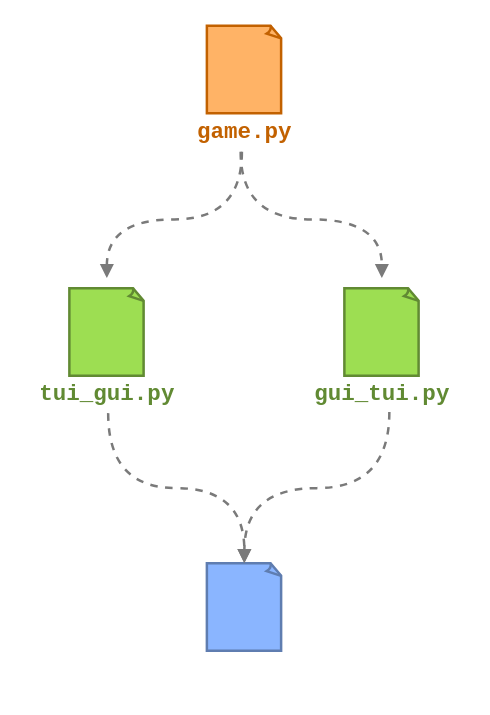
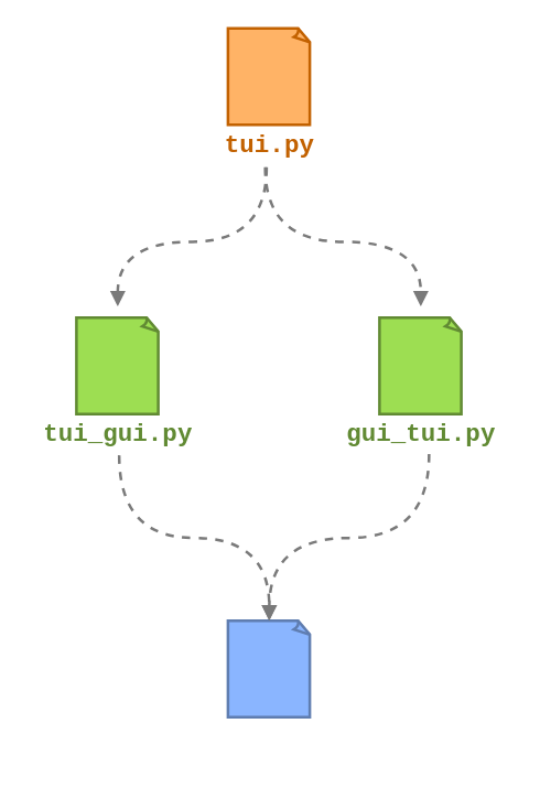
  <mxCell id="0" />
  <mxCell id="1" parent="0" />
  <mxCell id="2" value="" style="group;" vertex="1" connectable="0" parent="1"><mxGeometry x="150" y="20" width="90" height="100" as="geometry" /></mxCell>
  <mxCell id="3" value="" style="whiteSpace=wrap;html=1;shape=mxgraph.basic.document;fontStyle=1;strokeWidth=2;fillColor=#FFB366;strokeColor=#C26100;" vertex="1" parent="2"><mxGeometry x="15" width="60" height="70" as="geometry" /></mxCell>
- <mxCell id="4" value="game.py" style="text;html=1;align=center;verticalAlign=middle;resizable=0;points=[];autosize=1;fontSize=18;fontFamily=Courier New;fontStyle=1;fontColor=#C26100;" vertex="1" parent="2"><mxGeometry y="70" width="90" height="30" as="geometry" /></mxCell>
+ <mxCell id="4" value="tui.py" style="text;html=1;align=center;verticalAlign=middle;resizable=0;points=[];autosize=1;fontSize=18;fontFamily=Courier New;fontStyle=1;fontColor=#C26100;" vertex="1" parent="2"><mxGeometry y="70" width="90" height="30" as="geometry" /></mxCell>
  <mxCell id="5" value="" style="group;" vertex="1" connectable="0" parent="1"><mxGeometry x="150" y="450" width="90" height="100" as="geometry" /></mxCell>
  <mxCell id="6" value="" style="whiteSpace=wrap;html=1;shape=mxgraph.basic.document;fontStyle=1;strokeWidth=2;fillColor=#8AB5FF;strokeColor=#5F7DB0;" vertex="1" parent="5"><mxGeometry x="15" width="60" height="70" as="geometry" /></mxCell>
  <mxCell id="7" value="" style="group;" vertex="1" connectable="0" parent="1"><mxGeometry x="40" y="230" width="110" height="100" as="geometry" /></mxCell>
  <mxCell id="8" value="" style="whiteSpace=wrap;html=1;shape=mxgraph.basic.document;fontStyle=1;strokeWidth=2;fillColor=#9DDE52;strokeColor=#618A33;" vertex="1" parent="7"><mxGeometry x="15" width="60" height="70" as="geometry" /></mxCell>
  <mxCell id="9" value="tui_gui.py" style="text;html=1;align=center;verticalAlign=middle;resizable=0;points=[];autosize=1;fontSize=18;fontFamily=Courier New;fontStyle=1;fontColor=#618A33;" vertex="1" parent="7"><mxGeometry x="-20" y="70" width="130" height="30" as="geometry" /></mxCell>
  <mxCell id="10" value="" style="group;" vertex="1" connectable="0" parent="1"><mxGeometry x="260" y="230" width="110" height="100" as="geometry" /></mxCell>
  <mxCell id="11" value="" style="whiteSpace=wrap;html=1;shape=mxgraph.basic.document;fontStyle=1;fillColor=#9DDE52;strokeWidth=2;strokeColor=#618A33;" vertex="1" parent="10"><mxGeometry x="15" width="60" height="70" as="geometry" /></mxCell>
  <mxCell id="12" value="gui_tui.py" style="text;html=1;align=center;verticalAlign=middle;resizable=0;points=[];autosize=1;fontSize=18;fontFamily=Courier New;fontStyle=1;fontColor=#618A33;" vertex="1" parent="10"><mxGeometry x="-20" y="70" width="130" height="30" as="geometry" /></mxCell>
  <mxCell id="13" style="edgeStyle=orthogonalEdgeStyle;rounded=0;orthogonalLoop=1;jettySize=auto;html=1;entryX=0.5;entryY=0;entryDx=0;entryDy=0;entryPerimeter=0;fontFamily=Courier New;fontSize=18;curved=1;exitX=0.508;exitY=1;exitDx=0;exitDy=0;exitPerimeter=0;endArrow=block;endFill=1;dashed=1;targetPerimeterSpacing=8;sourcePerimeterSpacing=8;strokeWidth=2;strokeColor=#7A7A7A;" edge="1" parent="1" source="9" target="6"><mxGeometry relative="1" as="geometry" /></mxCell>
  <mxCell id="14" style="edgeStyle=orthogonalEdgeStyle;curved=1;rounded=0;orthogonalLoop=1;jettySize=auto;html=1;entryX=0.5;entryY=0;entryDx=0;entryDy=0;entryPerimeter=0;fontFamily=Courier New;fontSize=18;exitX=0.546;exitY=0.967;exitDx=0;exitDy=0;exitPerimeter=0;endArrow=block;endFill=1;dashed=1;targetPerimeterSpacing=8;sourcePerimeterSpacing=8;strokeWidth=2;strokeColor=#7A7A7A;" edge="1" parent="1" source="12" target="6"><mxGeometry relative="1" as="geometry" /></mxCell>
  <mxCell id="15" style="edgeStyle=orthogonalEdgeStyle;curved=1;rounded=0;orthogonalLoop=1;jettySize=auto;html=1;endArrow=block;endFill=1;fontFamily=Courier New;fontSize=18;exitX=0.467;exitY=1.033;exitDx=0;exitDy=0;exitPerimeter=0;dashed=1;targetPerimeterSpacing=8;sourcePerimeterSpacing=8;strokeWidth=2;strokeColor=#7A7A7A;" edge="1" parent="1" source="4" target="11"><mxGeometry relative="1" as="geometry" /></mxCell>
  <mxCell id="16" style="edgeStyle=orthogonalEdgeStyle;curved=1;rounded=0;orthogonalLoop=1;jettySize=auto;html=1;endArrow=block;endFill=1;fontFamily=Courier New;fontSize=18;exitX=0.478;exitY=1.033;exitDx=0;exitDy=0;exitPerimeter=0;dashed=1;targetPerimeterSpacing=8;sourcePerimeterSpacing=8;strokeWidth=2;strokeColor=#7A7A7A;" edge="1" parent="1" source="4" target="8"><mxGeometry relative="1" as="geometry"><mxPoint x="192.03" y="80.99" as="sourcePoint" /><mxPoint x="315" y="240" as="targetPoint" /></mxGeometry></mxCell>
